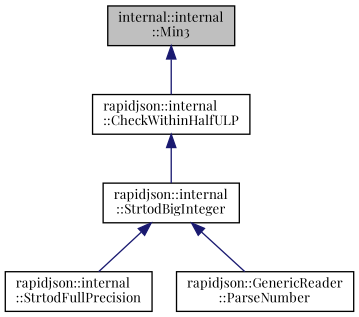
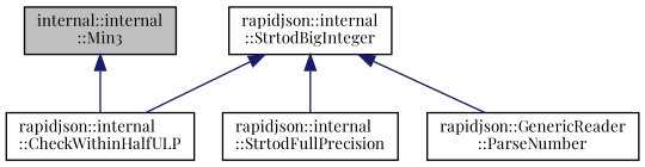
  digraph {
    fontname="Playfair Display"
    rankdir=TB
    node [color=black fillcolor=white fontname="Playfair Display" fontsize=10 shape=record style=filled]
    edge [color=midnightblue dir=back fontname="Playfair Display" fontsize=10 labelfontname=Helvetica labelfontsize=10 style=solid]
    n1 [fillcolor=grey75 fontcolor=black height=0.2 label="internal::internal\l::Min3" width=0.4]
    n2 [height=0.2 label="rapidjson::internal\l::CheckWithinHalfULP" width=0.4]
    n3 [height=0.2 label="rapidjson::internal\l::StrtodBigInteger" width=0.4]
    n4 [height=0.2 label="rapidjson::internal\l::StrtodFullPrecision" width=0.4]
    n5 [height=0.2 label="rapidjson::GenericReader\l::ParseNumber" width=0.4]
    n1 -> n2
-   n2 -> n3
+   n3 -> n2
    n3 -> n4
    n3 -> n5
  }
